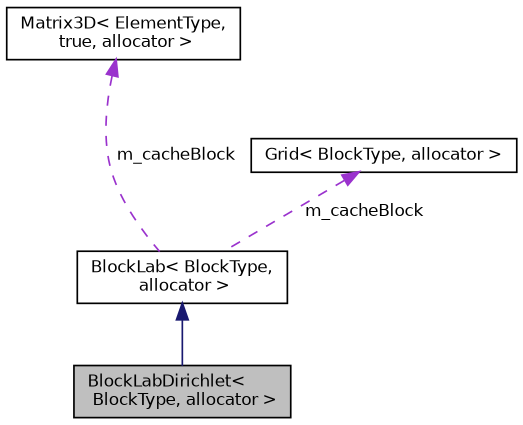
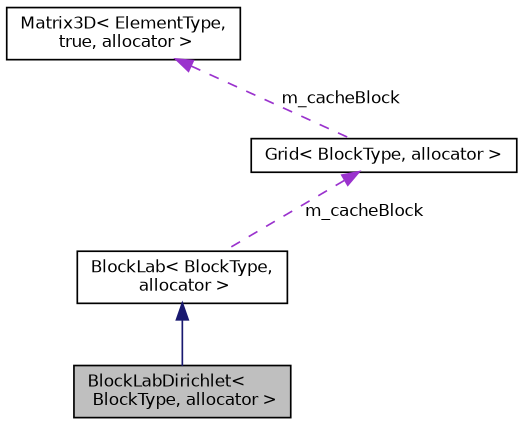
  digraph {
    node [color=black fillcolor=white fontname=Helvetica fontsize=10 shape=record style=filled]
    edge [color=darkorchid3 dir=back fontname=Helvetica fontsize=10 labelfontname=Helvetica labelfontsize=10 style=dashed]
    n1 [fillcolor=grey75 fontcolor=black height=0.2 label="BlockLabDirichlet\<\l BlockType, allocator \>" width=0.4]
    n2 [height=0.2 label="BlockLab\< BlockType,\l allocator \>" width=0.4]
    n3 [height=0.2 label="Grid\< BlockType, allocator \>" width=0.4]
    n4 [height=0.2 label="Matrix3D\< ElementType,\l true, allocator \>" width=0.4]
    n2 -> n1 [color=midnightblue style=solid]
    n3 -> n2 [label=" m_cacheBlock"]
-   n4 -> n2 [label=" m_cacheBlock"]
+   n4 -> n3 [label=" m_cacheBlock"]
  }
